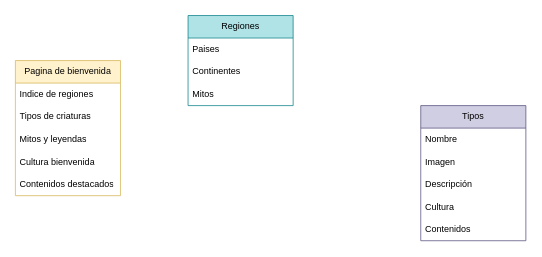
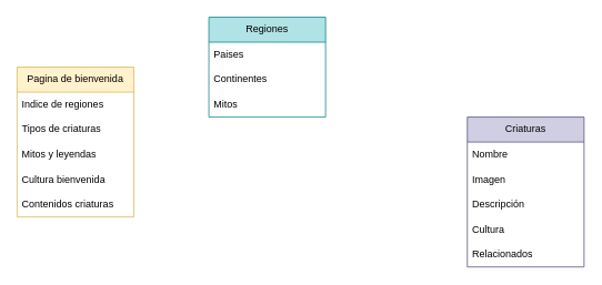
  <mxCell id="0" />
  <mxCell id="1" parent="0" />
  <mxCell id="2" value="Pagina de bienvenida" style="swimlane;fontStyle=0;childLayout=stackLayout;horizontal=1;startSize=30;horizontalStack=0;resizeParent=1;resizeParentMax=0;resizeLast=0;collapsible=1;marginBottom=0;whiteSpace=wrap;html=1;fillColor=#fff2cc;strokeColor=#d6b656;" vertex="1" parent="1"><mxGeometry x="20" y="80" width="140" height="180" as="geometry" /></mxCell>
  <mxCell id="3" value="Indice de regiones" style="text;strokeColor=none;fillColor=none;align=left;verticalAlign=middle;spacingLeft=4;spacingRight=4;overflow=hidden;points=[[0,0.5],[1,0.5]];portConstraint=eastwest;rotatable=0;whiteSpace=wrap;html=1;" vertex="1" parent="2"><mxGeometry y="30" width="140" height="30" as="geometry" /></mxCell>
  <mxCell id="4" value="Tipos de criaturas" style="text;strokeColor=none;fillColor=none;align=left;verticalAlign=middle;spacingLeft=4;spacingRight=4;overflow=hidden;points=[[0,0.5],[1,0.5]];portConstraint=eastwest;rotatable=0;whiteSpace=wrap;html=1;" vertex="1" parent="2"><mxGeometry y="60" width="140" height="30" as="geometry" /></mxCell>
  <mxCell id="5" value="Mitos y leyendas" style="text;strokeColor=none;fillColor=none;align=left;verticalAlign=middle;spacingLeft=4;spacingRight=4;overflow=hidden;points=[[0,0.5],[1,0.5]];portConstraint=eastwest;rotatable=0;whiteSpace=wrap;html=1;" vertex="1" parent="2"><mxGeometry y="90" width="140" height="30" as="geometry" /></mxCell>
  <mxCell id="6" value="Cultura bienvenida" style="text;strokeColor=none;fillColor=none;align=left;verticalAlign=middle;spacingLeft=4;spacingRight=4;overflow=hidden;points=[[0,0.5],[1,0.5]];portConstraint=eastwest;rotatable=0;whiteSpace=wrap;html=1;" vertex="1" parent="2"><mxGeometry y="120" width="140" height="30" as="geometry" /></mxCell>
- <mxCell id="7" value="Contenidos destacados" style="text;strokeColor=none;fillColor=none;align=left;verticalAlign=middle;spacingLeft=4;spacingRight=4;overflow=hidden;points=[[0,0.5],[1,0.5]];portConstraint=eastwest;rotatable=0;whiteSpace=wrap;html=1;" vertex="1" parent="2"><mxGeometry y="150" width="140" height="30" as="geometry" /></mxCell>
- <mxCell id="8" value="Tipos" style="swimlane;fontStyle=0;childLayout=stackLayout;horizontal=1;startSize=30;horizontalStack=0;resizeParent=1;resizeParentMax=0;resizeLast=0;collapsible=1;marginBottom=0;whiteSpace=wrap;html=1;fillColor=#d0cee2;strokeColor=#56517e;" vertex="1" parent="1"><mxGeometry x="560" y="140" width="140" height="180" as="geometry"><mxRectangle x="340" y="220" width="60" height="30" as="alternateBounds" /></mxGeometry></mxCell>
+ <mxCell id="7" value="Contenidos criaturas" style="text;strokeColor=none;fillColor=none;align=left;verticalAlign=middle;spacingLeft=4;spacingRight=4;overflow=hidden;points=[[0,0.5],[1,0.5]];portConstraint=eastwest;rotatable=0;whiteSpace=wrap;html=1;" vertex="1" parent="2"><mxGeometry y="150" width="140" height="30" as="geometry" /></mxCell>
+ <mxCell id="8" value="Criaturas" style="swimlane;fontStyle=0;childLayout=stackLayout;horizontal=1;startSize=30;horizontalStack=0;resizeParent=1;resizeParentMax=0;resizeLast=0;collapsible=1;marginBottom=0;whiteSpace=wrap;html=1;fillColor=#d0cee2;strokeColor=#56517e;" vertex="1" parent="1"><mxGeometry x="560" y="140" width="140" height="180" as="geometry"><mxRectangle x="340" y="220" width="60" height="30" as="alternateBounds" /></mxGeometry></mxCell>
  <mxCell id="9" value="Nombre" style="text;strokeColor=none;fillColor=none;align=left;verticalAlign=middle;spacingLeft=4;spacingRight=4;overflow=hidden;points=[[0,0.5],[1,0.5]];portConstraint=eastwest;rotatable=0;whiteSpace=wrap;html=1;" vertex="1" parent="8"><mxGeometry y="30" width="140" height="30" as="geometry" /></mxCell>
  <mxCell id="10" value="Imagen" style="text;strokeColor=none;fillColor=none;align=left;verticalAlign=middle;spacingLeft=4;spacingRight=4;overflow=hidden;points=[[0,0.5],[1,0.5]];portConstraint=eastwest;rotatable=0;whiteSpace=wrap;html=1;" vertex="1" parent="8"><mxGeometry y="60" width="140" height="30" as="geometry" /></mxCell>
  <mxCell id="11" value="Descripción" style="text;strokeColor=none;fillColor=none;align=left;verticalAlign=middle;spacingLeft=4;spacingRight=4;overflow=hidden;points=[[0,0.5],[1,0.5]];portConstraint=eastwest;rotatable=0;whiteSpace=wrap;html=1;" vertex="1" parent="8"><mxGeometry y="90" width="140" height="30" as="geometry" /></mxCell>
  <mxCell id="12" value="Cultura" style="text;strokeColor=none;fillColor=none;align=left;verticalAlign=middle;spacingLeft=4;spacingRight=4;overflow=hidden;points=[[0,0.5],[1,0.5]];portConstraint=eastwest;rotatable=0;whiteSpace=wrap;html=1;" vertex="1" parent="8"><mxGeometry y="120" width="140" height="30" as="geometry" /></mxCell>
- <mxCell id="13" value="Contenidos" style="text;strokeColor=none;fillColor=none;align=left;verticalAlign=middle;spacingLeft=4;spacingRight=4;overflow=hidden;points=[[0,0.5],[1,0.5]];portConstraint=eastwest;rotatable=0;whiteSpace=wrap;html=1;" vertex="1" parent="8"><mxGeometry y="150" width="140" height="30" as="geometry" /></mxCell>
+ <mxCell id="13" value="Relacionados" style="text;strokeColor=none;fillColor=none;align=left;verticalAlign=middle;spacingLeft=4;spacingRight=4;overflow=hidden;points=[[0,0.5],[1,0.5]];portConstraint=eastwest;rotatable=0;whiteSpace=wrap;html=1;" vertex="1" parent="8"><mxGeometry y="150" width="140" height="30" as="geometry" /></mxCell>
  <mxCell id="14" value="Regiones" style="swimlane;fontStyle=0;childLayout=stackLayout;horizontal=1;startSize=30;horizontalStack=0;resizeParent=1;resizeParentMax=0;resizeLast=0;collapsible=1;marginBottom=0;whiteSpace=wrap;html=1;fillColor=#b0e3e6;strokeColor=#0e8088;" vertex="1" parent="1"><mxGeometry x="250" y="20" width="140" height="120" as="geometry" /></mxCell>
  <mxCell id="15" value="Paises" style="text;strokeColor=none;fillColor=none;align=left;verticalAlign=middle;spacingLeft=4;spacingRight=4;overflow=hidden;points=[[0,0.5],[1,0.5]];portConstraint=eastwest;rotatable=0;whiteSpace=wrap;html=1;" vertex="1" parent="14"><mxGeometry y="30" width="140" height="30" as="geometry" /></mxCell>
  <mxCell id="16" value="Continentes" style="text;strokeColor=none;fillColor=none;align=left;verticalAlign=middle;spacingLeft=4;spacingRight=4;overflow=hidden;points=[[0,0.5],[1,0.5]];portConstraint=eastwest;rotatable=0;whiteSpace=wrap;html=1;" vertex="1" parent="14"><mxGeometry y="60" width="140" height="30" as="geometry" /></mxCell>
  <mxCell id="17" value="Mitos" style="text;strokeColor=none;fillColor=none;align=left;verticalAlign=middle;spacingLeft=4;spacingRight=4;overflow=hidden;points=[[0,0.5],[1,0.5]];portConstraint=eastwest;rotatable=0;whiteSpace=wrap;html=1;" vertex="1" parent="14"><mxGeometry y="90" width="140" height="30" as="geometry" /></mxCell>
